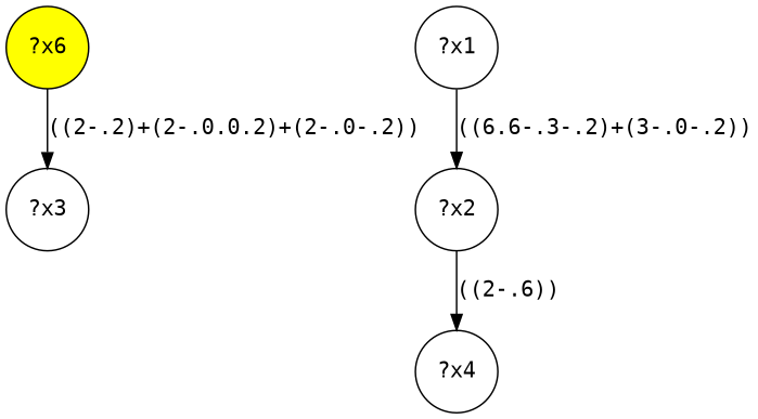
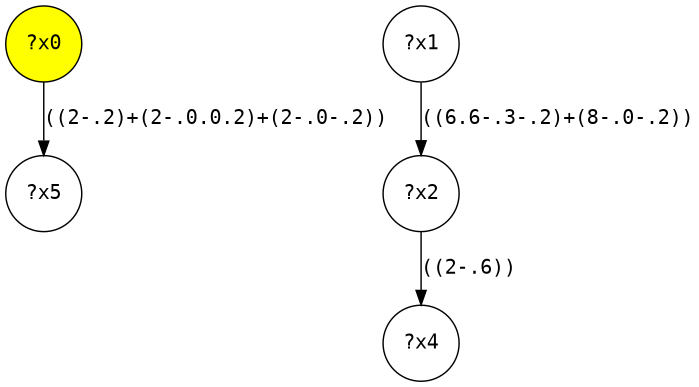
  digraph {
    fontname="DejaVu Sans Mono"
    node [fontname="DejaVu Sans Mono" shape=circle]
    edge [fontname="DejaVu Sans Mono"]
-   n1 [fillcolor=yellow label="?x6" style="filled,"]
-   n2 [label="?x3"]
+   n1 [fillcolor=yellow label="?x0" style="filled,"]
+   n2 [label="?x5"]
    n3 [label="?x1"]
    n4 [label="?x2"]
    n5 [label="?x4"]
    n1 -> n2 [label="((2-.2)+(2-.0.0.2)+(2-.0-.2))"]
-   n3 -> n4 [label="((6.6-.3-.2)+(3-.0-.2))"]
+   n3 -> n4 [label="((6.6-.3-.2)+(8-.0-.2))"]
    n4 -> n5 [label="((2-.6))"]
  }
